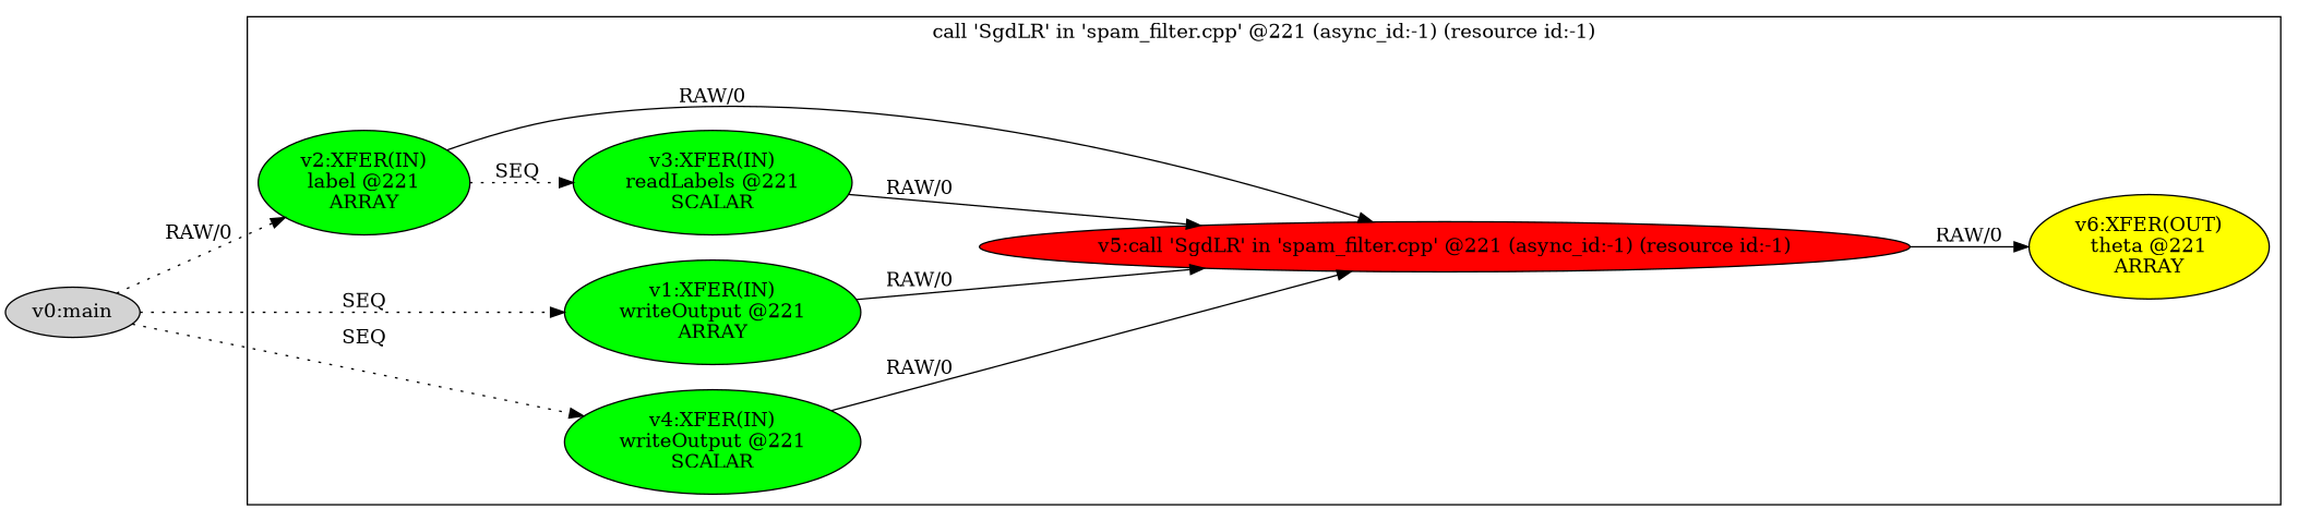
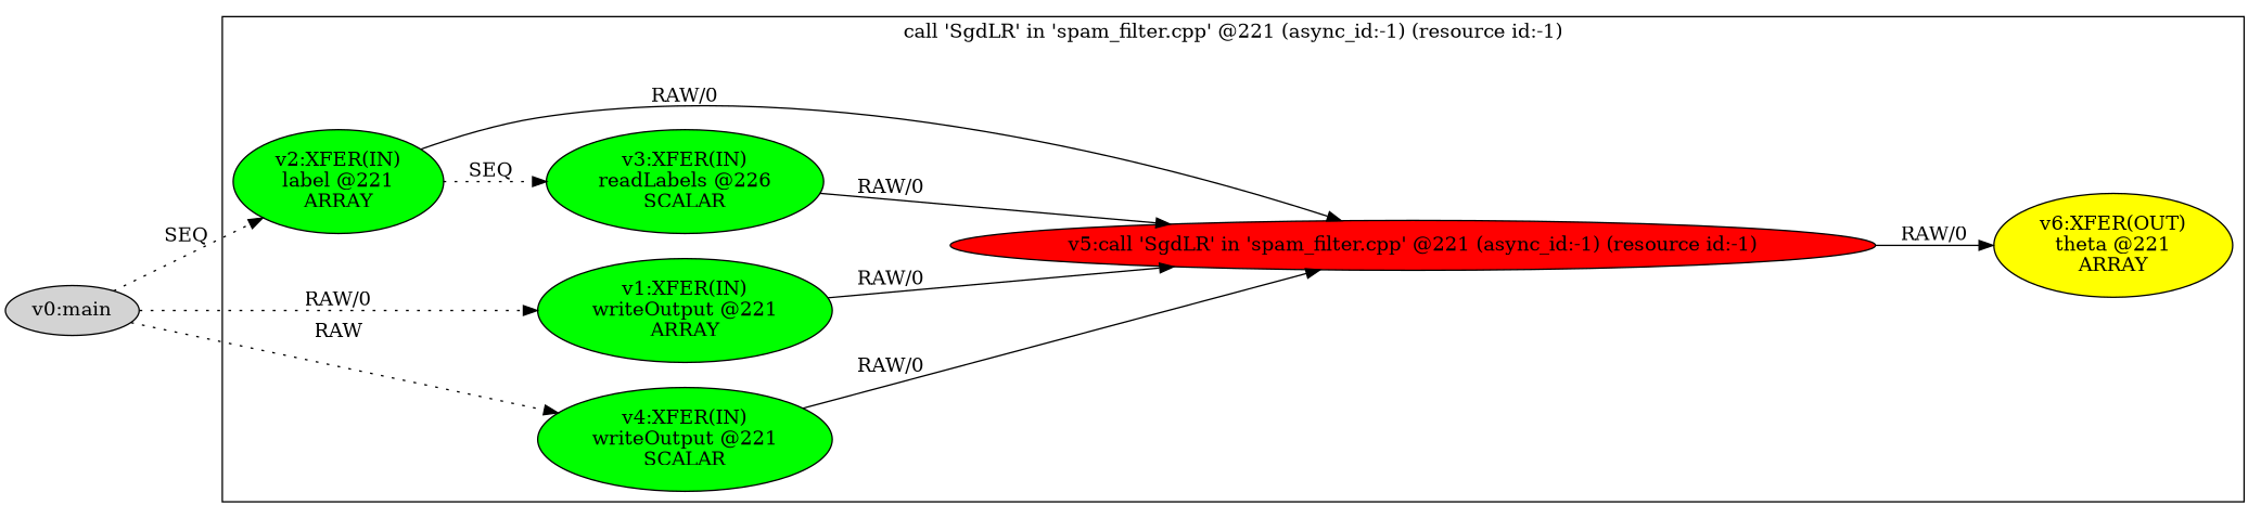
  digraph {
    rankdir=LR
    node [fillcolor=green style=filled]
    n1 [label="v1:XFER(IN)\nwriteOutput @221\nARRAY\n"]
    n2 [label="v2:XFER(IN)\nlabel @221\nARRAY\n"]
-   n3 [label="v3:XFER(IN)\nreadLabels @221\nSCALAR\n"]
+   n3 [label="v3:XFER(IN)\nreadLabels @226\nSCALAR\n"]
    n4 [label="v4:XFER(IN)\nwriteOutput @221\nSCALAR\n"]
    n5 [fillcolor=red label="v5:call 'SgdLR' in 'spam_filter.cpp' @221 (async_id:-1) (resource id:-1)\n"]
    n6 [fillcolor=yellow label="v6:XFER(OUT)\ntheta @221\nARRAY\n"]
    n7 [label="v0:main" fillcolor=""]
    subgraph cluster_1 {
      label="call 'SgdLR' in 'spam_filter.cpp' @221 (async_id:-1) (resource id:-1)\n"
      n1
      n2
      n3
      n4
      n5
      n6
    }
    n1 -> n5 [label="RAW/0"]
    n2 -> n3 [label=SEQ style=dotted]
    n2 -> n5 [label="RAW/0"]
    n3 -> n5 [label="RAW/0"]
    n4 -> n5 [label="RAW/0"]
    n5 -> n6 [label="RAW/0"]
-   n7 -> n1 [label=SEQ style=dotted]
-   n7 -> n2 [label="RAW/0" style=dotted]
-   n7 -> n4 [label=SEQ style=dotted]
+   n7 -> n1 [label="RAW/0" style=dotted]
+   n7 -> n2 [label=SEQ style=dotted]
+   n7 -> n4 [label=RAW style=dotted]
  }
